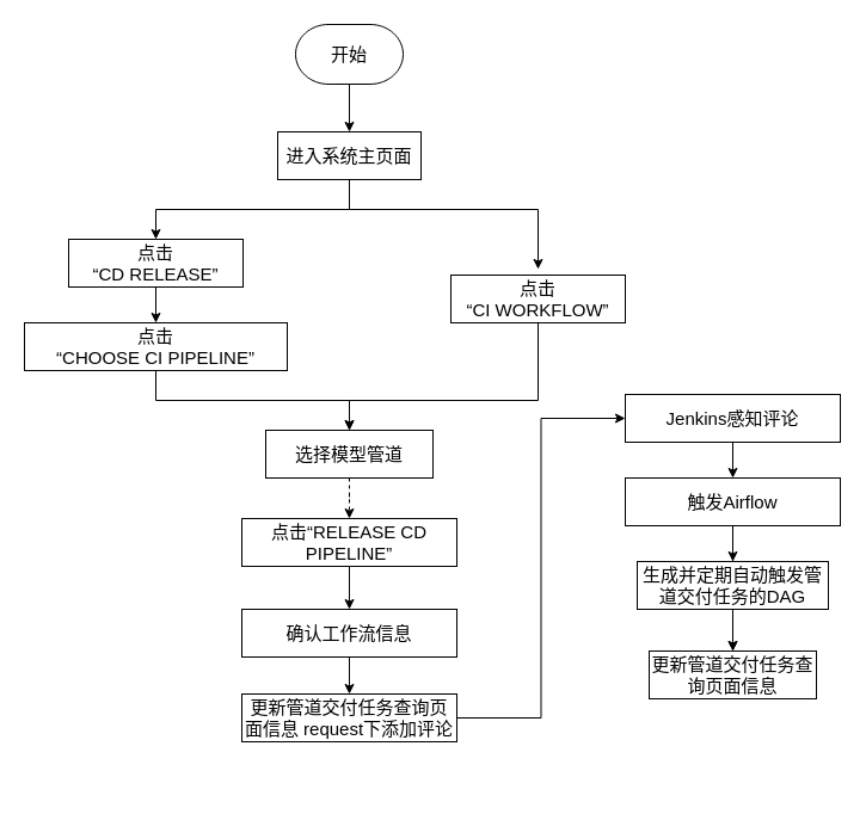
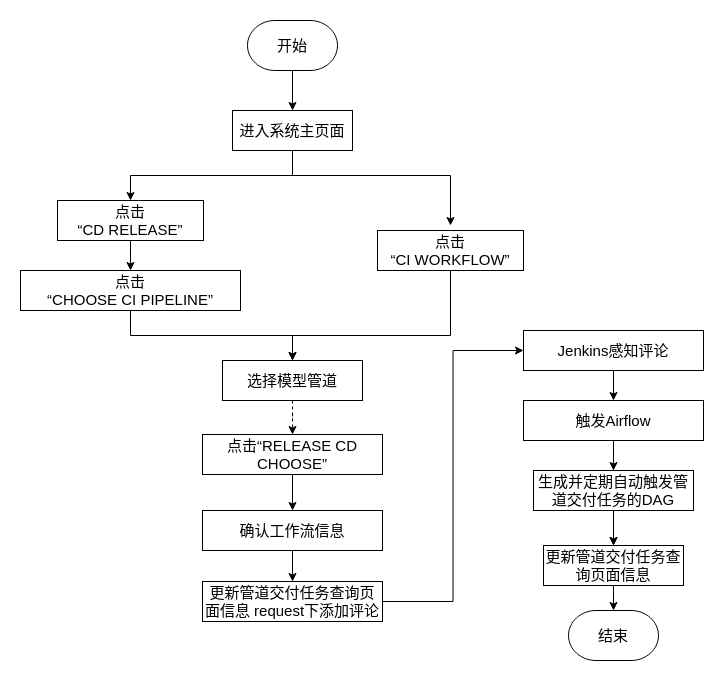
  <mxCell id="0" />
  <mxCell id="1" parent="0" />
  <mxCell id="2" style="edgeStyle=orthogonalEdgeStyle;rounded=0;orthogonalLoop=1;jettySize=auto;html=1;exitX=0.5;exitY=1;exitDx=0;exitDy=0;exitPerimeter=0;" edge="1" parent="1" source="3" target="6"><mxGeometry relative="1" as="geometry" /></mxCell>
  <mxCell id="3" value="开始" style="strokeWidth=1;html=1;shape=mxgraph.flowchart.terminator;whiteSpace=wrap;rounded=1;glass=0;fontSize=15;" vertex="1" parent="1"><mxGeometry x="247" y="20" width="90" height="50" as="geometry" /></mxCell>
  <mxCell id="4" style="edgeStyle=orthogonalEdgeStyle;rounded=0;orthogonalLoop=1;jettySize=auto;html=1;exitX=0.5;exitY=1;exitDx=0;exitDy=0;entryX=0.5;entryY=0;entryDx=0;entryDy=0;" edge="1" parent="1" source="6" target="8"><mxGeometry relative="1" as="geometry" /></mxCell>
  <mxCell id="5" style="edgeStyle=orthogonalEdgeStyle;rounded=0;orthogonalLoop=1;jettySize=auto;html=1;exitX=0.5;exitY=1;exitDx=0;exitDy=0;" edge="1" parent="1"><mxGeometry relative="1" as="geometry"><mxPoint x="292" y="145" as="sourcePoint" /><mxPoint x="450" y="225" as="targetPoint" /><Array as="points"><mxPoint x="292" y="175" /><mxPoint x="450" y="175" /></Array></mxGeometry></mxCell>
  <mxCell id="6" value="&lt;font style=&quot;font-size: 15px&quot;&gt;进入系统主页面&lt;/font&gt;" style="rounded=0;whiteSpace=wrap;html=1;" vertex="1" parent="1"><mxGeometry x="232" y="110" width="120" height="40" as="geometry" /></mxCell>
  <mxCell id="7" style="edgeStyle=orthogonalEdgeStyle;rounded=0;orthogonalLoop=1;jettySize=auto;html=1;exitX=0.5;exitY=1;exitDx=0;exitDy=0;" edge="1" parent="1" source="8" target="10"><mxGeometry relative="1" as="geometry" /></mxCell>
  <mxCell id="8" value="&lt;span style=&quot;font-size: 15px&quot;&gt;点击&lt;br&gt;“CD RELEASE”&lt;/span&gt;" style="rounded=0;whiteSpace=wrap;html=1;" vertex="1" parent="1"><mxGeometry x="57" y="200" width="146" height="40" as="geometry" /></mxCell>
  <mxCell id="9" style="edgeStyle=orthogonalEdgeStyle;rounded=0;orthogonalLoop=1;jettySize=auto;html=1;exitX=0.5;exitY=1;exitDx=0;exitDy=0;" edge="1" parent="1" source="10" target="14"><mxGeometry relative="1" as="geometry" /></mxCell>
  <mxCell id="10" value="&lt;span style=&quot;font-size: 15px&quot;&gt;点击&lt;br&gt;“CHOOSE CI PIPELINE”&lt;/span&gt;" style="rounded=0;whiteSpace=wrap;html=1;" vertex="1" parent="1"><mxGeometry x="20" y="270" width="220" height="40" as="geometry" /></mxCell>
  <mxCell id="11" style="edgeStyle=orthogonalEdgeStyle;rounded=0;orthogonalLoop=1;jettySize=auto;html=1;exitX=0.5;exitY=1;exitDx=0;exitDy=0;" edge="1" parent="1" target="14"><mxGeometry relative="1" as="geometry"><mxPoint x="450" y="265" as="sourcePoint" /><mxPoint x="292" y="355" as="targetPoint" /><Array as="points"><mxPoint x="450" y="335" /><mxPoint x="292" y="335" /></Array></mxGeometry></mxCell>
  <mxCell id="12" value="&lt;span style=&quot;font-size: 15px&quot;&gt;点击&lt;br&gt;“CI WORKFLOW”&lt;/span&gt;" style="rounded=0;whiteSpace=wrap;html=1;" vertex="1" parent="1"><mxGeometry x="377" y="230" width="146" height="40" as="geometry" /></mxCell>
  <mxCell id="13" style="edgeStyle=orthogonalEdgeStyle;rounded=0;orthogonalLoop=1;jettySize=auto;html=1;exitX=0.5;exitY=1;exitDx=0;exitDy=0;dashed=1;" edge="1" parent="1" source="14" target="16"><mxGeometry relative="1" as="geometry" /></mxCell>
  <mxCell id="14" value="&lt;span style=&quot;font-size: 15px&quot;&gt;选择模型管道&lt;br&gt;&lt;/span&gt;" style="rounded=0;whiteSpace=wrap;html=1;" vertex="1" parent="1"><mxGeometry x="222" y="360" width="140" height="40" as="geometry" /></mxCell>
  <mxCell id="15" style="edgeStyle=orthogonalEdgeStyle;rounded=0;orthogonalLoop=1;jettySize=auto;html=1;exitX=0.5;exitY=1;exitDx=0;exitDy=0;" edge="1" parent="1" source="16" target="18"><mxGeometry relative="1" as="geometry" /></mxCell>
- <mxCell id="16" value="&lt;span style=&quot;font-size: 15px&quot;&gt;点击“RELEASE CD PIPELINE”&lt;br&gt;&lt;/span&gt;" style="rounded=0;whiteSpace=wrap;html=1;" vertex="1" parent="1"><mxGeometry x="202" y="434" width="180" height="40" as="geometry" /></mxCell>
+ <mxCell id="16" value="&lt;span style=&quot;font-size: 15px&quot;&gt;点击“RELEASE CD CHOOSE”&lt;br&gt;&lt;/span&gt;" style="rounded=0;whiteSpace=wrap;html=1;" vertex="1" parent="1"><mxGeometry x="202" y="434" width="180" height="40" as="geometry" /></mxCell>
  <mxCell id="17" style="edgeStyle=orthogonalEdgeStyle;rounded=0;orthogonalLoop=1;jettySize=auto;html=1;exitX=0.5;exitY=1;exitDx=0;exitDy=0;" edge="1" parent="1" source="18" target="20"><mxGeometry relative="1" as="geometry" /></mxCell>
  <mxCell id="18" value="&lt;span style=&quot;font-size: 15px&quot;&gt;确认工作流信息&lt;br&gt;&lt;/span&gt;" style="rounded=0;whiteSpace=wrap;html=1;" vertex="1" parent="1"><mxGeometry x="202" y="510" width="180" height="40" as="geometry" /></mxCell>
  <mxCell id="19" style="edgeStyle=orthogonalEdgeStyle;rounded=0;orthogonalLoop=1;jettySize=auto;html=1;exitX=1;exitY=0.5;exitDx=0;exitDy=0;entryX=0;entryY=0.5;entryDx=0;entryDy=0;" edge="1" parent="1" source="20" target="22"><mxGeometry relative="1" as="geometry" /></mxCell>
  <mxCell id="20" value="&lt;span style=&quot;font-size: 15px&quot;&gt;更新管道交付任务查询页面信息 request下添加评论&lt;br&gt;&lt;/span&gt;" style="rounded=0;whiteSpace=wrap;html=1;" vertex="1" parent="1"><mxGeometry x="202" y="581" width="180" height="40" as="geometry" /></mxCell>
  <mxCell id="21" style="edgeStyle=orthogonalEdgeStyle;rounded=0;orthogonalLoop=1;jettySize=auto;html=1;" edge="1" parent="1" source="22" target="25"><mxGeometry relative="1" as="geometry"><mxPoint x="613" y="389" as="sourcePoint" /><mxPoint x="613" y="419" as="targetPoint" /></mxGeometry></mxCell>
  <mxCell id="22" value="&lt;span style=&quot;font-size: 15px&quot;&gt;Jenkins感知评论&lt;br&gt;&lt;/span&gt;" style="rounded=0;whiteSpace=wrap;html=1;" vertex="1" parent="1"><mxGeometry x="523" y="330" width="180" height="40" as="geometry" /></mxCell>
  <mxCell id="23" style="edgeStyle=orthogonalEdgeStyle;rounded=0;orthogonalLoop=1;jettySize=auto;html=1;exitX=0.5;exitY=1;exitDx=0;exitDy=0;entryX=0.5;entryY=0;entryDx=0;entryDy=0;" edge="1" parent="1" target="30"><mxGeometry relative="1" as="geometry"><mxPoint x="613" y="459" as="sourcePoint" /></mxGeometry></mxCell>
  <mxCell id="24" value="" style="edgeStyle=orthogonalEdgeStyle;rounded=0;orthogonalLoop=1;jettySize=auto;html=1;startArrow=none;" edge="1" parent="1" source="30" target="28"><mxGeometry relative="1" as="geometry" /></mxCell>
  <mxCell id="25" value="&lt;span style=&quot;font-size: 15px&quot;&gt;触发Airflow&lt;br&gt;&lt;/span&gt;" style="rounded=0;whiteSpace=wrap;html=1;" vertex="1" parent="1"><mxGeometry x="523" y="400" width="180" height="40" as="geometry" /></mxCell>
  <mxCell id="26" style="edgeStyle=orthogonalEdgeStyle;rounded=0;orthogonalLoop=1;jettySize=auto;html=1;exitX=0.5;exitY=1;exitDx=0;exitDy=0;entryX=0.5;entryY=0;entryDx=0;entryDy=0;" edge="1" parent="1" source="30" target="28"><mxGeometry relative="1" as="geometry" /></mxCell>
+ <mxCell id="27" style="edgeStyle=orthogonalEdgeStyle;rounded=0;orthogonalLoop=1;jettySize=auto;html=1;exitX=0.5;exitY=1;exitDx=0;exitDy=0;" edge="1" parent="1" source="28" target="29"><mxGeometry relative="1" as="geometry" /></mxCell>
  <mxCell id="28" value="&lt;span style=&quot;font-size: 15px&quot;&gt;更新管道交付任务查询页面信息&lt;br&gt;&lt;/span&gt;" style="rounded=0;whiteSpace=wrap;html=1;" vertex="1" parent="1"><mxGeometry x="543" y="545" width="140" height="40" as="geometry" /></mxCell>
+ <mxCell id="29" value="结束" style="strokeWidth=1;html=1;shape=mxgraph.flowchart.terminator;whiteSpace=wrap;rounded=1;glass=0;fontSize=15;" vertex="1" parent="1"><mxGeometry x="568" y="610" width="90" height="50" as="geometry" /></mxCell>
  <mxCell id="30" value="&lt;span style=&quot;font-size: 15px&quot;&gt;生成并定期自动触发管道交付任务的DAG&lt;br&gt;&lt;/span&gt;" style="rounded=0;whiteSpace=wrap;html=1;" vertex="1" parent="1"><mxGeometry x="533" y="470" width="160" height="40" as="geometry" /></mxCell>
  <mxCell id="31" value="" style="edgeStyle=orthogonalEdgeStyle;rounded=0;orthogonalLoop=1;jettySize=auto;html=1;endArrow=none;" edge="1" parent="1" source="25" target="30"><mxGeometry relative="1" as="geometry"><mxPoint x="613" y="440" as="sourcePoint" /><mxPoint x="613" y="564" as="targetPoint" /></mxGeometry></mxCell>
